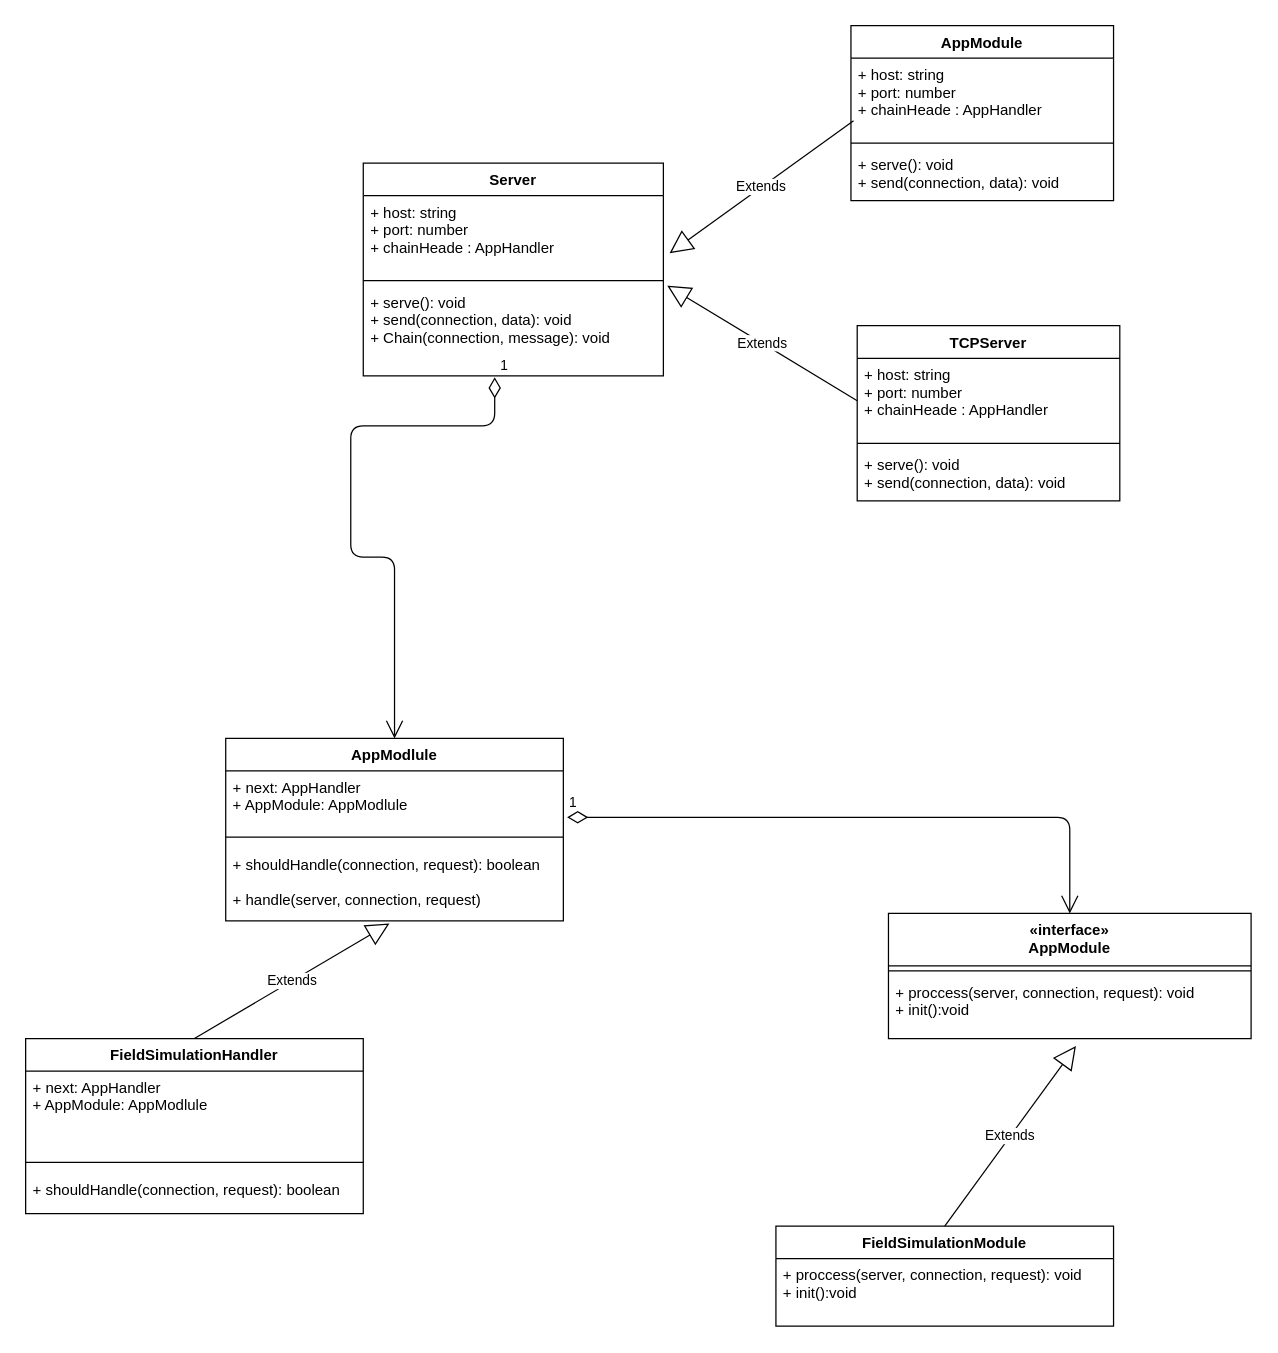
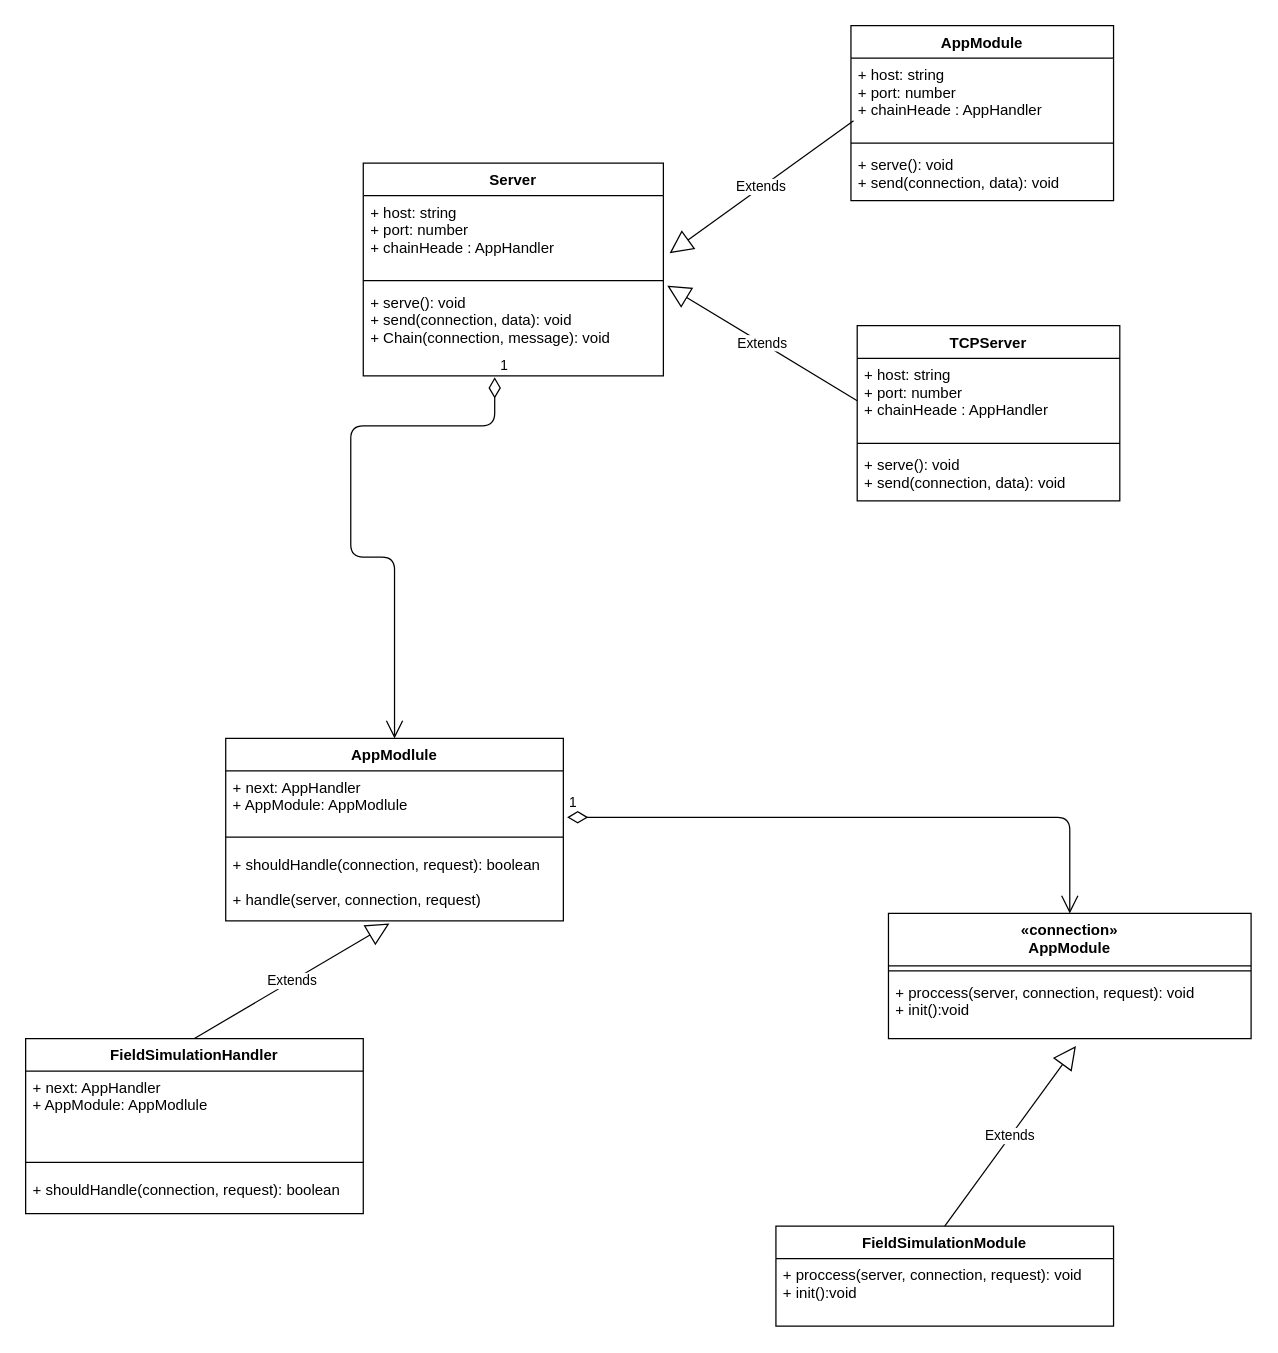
  <mxCell id="0" />
  <mxCell id="1" parent="0" />
  <mxCell id="2" value="AppModlule" style="swimlane;fontStyle=1;align=center;verticalAlign=top;childLayout=stackLayout;horizontal=1;startSize=26;horizontalStack=0;resizeParent=1;resizeParentMax=0;resizeLast=0;collapsible=1;marginBottom=0;" vertex="1" parent="1"><mxGeometry x="180" y="590" width="270" height="146" as="geometry" /></mxCell>
  <mxCell id="3" value="+ next: AppHandler&#10;+ AppModule: AppModlule" style="text;strokeColor=none;fillColor=none;align=left;verticalAlign=top;spacingLeft=4;spacingRight=4;overflow=hidden;rotatable=0;points=[[0,0.5],[1,0.5]];portConstraint=eastwest;" vertex="1" parent="2"><mxGeometry y="26" width="270" height="44" as="geometry" /></mxCell>
  <mxCell id="4" value="" style="line;strokeWidth=1;fillColor=none;align=left;verticalAlign=middle;spacingTop=-1;spacingLeft=3;spacingRight=3;rotatable=0;labelPosition=right;points=[];portConstraint=eastwest;" vertex="1" parent="2"><mxGeometry y="70" width="270" height="18" as="geometry" /></mxCell>
  <mxCell id="5" value="+ shouldHandle(connection, request): boolean&#10;&#10;+ handle(server, connection, request)" style="text;strokeColor=none;fillColor=none;align=left;verticalAlign=top;spacingLeft=4;spacingRight=4;overflow=hidden;rotatable=0;points=[[0,0.5],[1,0.5]];portConstraint=eastwest;" vertex="1" parent="2"><mxGeometry y="88" width="270" height="58" as="geometry" /></mxCell>
  <mxCell id="6" value="Server" style="swimlane;fontStyle=1;align=center;verticalAlign=top;childLayout=stackLayout;horizontal=1;startSize=26;horizontalStack=0;resizeParent=1;resizeParentMax=0;resizeLast=0;collapsible=1;marginBottom=0;" vertex="1" parent="1"><mxGeometry x="290" y="130" width="240" height="170" as="geometry" /></mxCell>
  <mxCell id="7" value="+ host: string&#10;+ port: number&#10;+ chainHeade : AppHandler" style="text;strokeColor=none;fillColor=none;align=left;verticalAlign=top;spacingLeft=4;spacingRight=4;overflow=hidden;rotatable=0;points=[[0,0.5],[1,0.5]];portConstraint=eastwest;" vertex="1" parent="6"><mxGeometry y="26" width="240" height="64" as="geometry" /></mxCell>
  <mxCell id="8" value="" style="line;strokeWidth=1;fillColor=none;align=left;verticalAlign=middle;spacingTop=-1;spacingLeft=3;spacingRight=3;rotatable=0;labelPosition=right;points=[];portConstraint=eastwest;" vertex="1" parent="6"><mxGeometry y="90" width="240" height="8" as="geometry" /></mxCell>
  <mxCell id="9" value="+ serve(): void&#10;+ send(connection, data): void&#10;+ Chain(connection, message): void" style="text;strokeColor=none;fillColor=none;align=left;verticalAlign=top;spacingLeft=4;spacingRight=4;overflow=hidden;rotatable=0;points=[[0,0.5],[1,0.5]];portConstraint=eastwest;" vertex="1" parent="6"><mxGeometry y="98" width="240" height="72" as="geometry" /></mxCell>
  <mxCell id="10" value="1" style="endArrow=open;html=1;endSize=12;startArrow=diamondThin;startSize=14;startFill=0;edgeStyle=orthogonalEdgeStyle;align=left;verticalAlign=bottom;entryX=0.5;entryY=0;entryDx=0;entryDy=0;exitX=0.438;exitY=1.017;exitDx=0;exitDy=0;exitPerimeter=0;" edge="1" parent="1" source="9" target="2"><mxGeometry x="-1" y="3" relative="1" as="geometry"><mxPoint x="470" y="420" as="sourcePoint" /><mxPoint x="640" y="450" as="targetPoint" /><Array as="points"><mxPoint x="395" y="340" /><mxPoint x="280" y="340" /><mxPoint x="280" y="445" /><mxPoint x="315" y="445" /></Array></mxGeometry></mxCell>
- <mxCell id="11" value="«interface»&#10;AppModule" style="swimlane;fontStyle=1;align=center;verticalAlign=top;childLayout=stackLayout;horizontal=1;startSize=42;horizontalStack=0;resizeParent=1;resizeParentMax=0;resizeLast=0;collapsible=1;marginBottom=0;" vertex="1" parent="1"><mxGeometry x="710" y="730" width="290" height="100" as="geometry" /></mxCell>
+ <mxCell id="11" value="«connection»&#10;AppModule" style="swimlane;fontStyle=1;align=center;verticalAlign=top;childLayout=stackLayout;horizontal=1;startSize=42;horizontalStack=0;resizeParent=1;resizeParentMax=0;resizeLast=0;collapsible=1;marginBottom=0;" vertex="1" parent="1"><mxGeometry x="710" y="730" width="290" height="100" as="geometry" /></mxCell>
  <mxCell id="12" value="" style="line;strokeWidth=1;fillColor=none;align=left;verticalAlign=middle;spacingTop=-1;spacingLeft=3;spacingRight=3;rotatable=0;labelPosition=right;points=[];portConstraint=eastwest;" vertex="1" parent="11"><mxGeometry y="42" width="290" height="8" as="geometry" /></mxCell>
  <mxCell id="13" value="+ proccess(server, connection, request): void&#10;+ init():void" style="text;strokeColor=none;fillColor=none;align=left;verticalAlign=top;spacingLeft=4;spacingRight=4;overflow=hidden;rotatable=0;points=[[0,0.5],[1,0.5]];portConstraint=eastwest;" vertex="1" parent="11"><mxGeometry y="50" width="290" height="50" as="geometry" /></mxCell>
  <mxCell id="14" value="1" style="endArrow=open;html=1;endSize=12;startArrow=diamondThin;startSize=14;startFill=0;edgeStyle=orthogonalEdgeStyle;align=left;verticalAlign=bottom;exitX=1.011;exitY=0.844;exitDx=0;exitDy=0;exitPerimeter=0;entryX=0.5;entryY=0;entryDx=0;entryDy=0;" edge="1" parent="1" source="3" target="11"><mxGeometry x="-1" y="3" relative="1" as="geometry"><mxPoint x="710" y="650" as="sourcePoint" /><mxPoint x="870" y="650" as="targetPoint" /></mxGeometry></mxCell>
  <mxCell id="15" value="AppModule" style="swimlane;fontStyle=1;align=center;verticalAlign=top;childLayout=stackLayout;horizontal=1;startSize=26;horizontalStack=0;resizeParent=1;resizeParentMax=0;resizeLast=0;collapsible=1;marginBottom=0;" vertex="1" parent="1"><mxGeometry x="680" y="20" width="210" height="140" as="geometry" /></mxCell>
  <mxCell id="16" value="+ host: string&#10;+ port: number&#10;+ chainHeade : AppHandler" style="text;strokeColor=none;fillColor=none;align=left;verticalAlign=top;spacingLeft=4;spacingRight=4;overflow=hidden;rotatable=0;points=[[0,0.5],[1,0.5]];portConstraint=eastwest;" vertex="1" parent="15"><mxGeometry y="26" width="210" height="64" as="geometry" /></mxCell>
  <mxCell id="17" value="" style="line;strokeWidth=1;fillColor=none;align=left;verticalAlign=middle;spacingTop=-1;spacingLeft=3;spacingRight=3;rotatable=0;labelPosition=right;points=[];portConstraint=eastwest;" vertex="1" parent="15"><mxGeometry y="90" width="210" height="8" as="geometry" /></mxCell>
  <mxCell id="18" value="+ serve(): void&#10;+ send(connection, data): void&#10;" style="text;strokeColor=none;fillColor=none;align=left;verticalAlign=top;spacingLeft=4;spacingRight=4;overflow=hidden;rotatable=0;points=[[0,0.5],[1,0.5]];portConstraint=eastwest;" vertex="1" parent="15"><mxGeometry y="98" width="210" height="42" as="geometry" /></mxCell>
  <mxCell id="19" value="Extends" style="endArrow=block;endSize=16;endFill=0;html=1;exitX=0.01;exitY=0.781;exitDx=0;exitDy=0;exitPerimeter=0;" edge="1" parent="1" source="16"><mxGeometry width="160" relative="1" as="geometry"><mxPoint x="620" y="360" as="sourcePoint" /><mxPoint x="535" y="202" as="targetPoint" /></mxGeometry></mxCell>
  <mxCell id="20" value="TCPServer" style="swimlane;fontStyle=1;align=center;verticalAlign=top;childLayout=stackLayout;horizontal=1;startSize=26;horizontalStack=0;resizeParent=1;resizeParentMax=0;resizeLast=0;collapsible=1;marginBottom=0;" vertex="1" parent="1"><mxGeometry x="685" y="260" width="210" height="140" as="geometry" /></mxCell>
  <mxCell id="21" value="+ host: string&#10;+ port: number&#10;+ chainHeade : AppHandler" style="text;strokeColor=none;fillColor=none;align=left;verticalAlign=top;spacingLeft=4;spacingRight=4;overflow=hidden;rotatable=0;points=[[0,0.5],[1,0.5]];portConstraint=eastwest;" vertex="1" parent="20"><mxGeometry y="26" width="210" height="64" as="geometry" /></mxCell>
  <mxCell id="22" value="" style="line;strokeWidth=1;fillColor=none;align=left;verticalAlign=middle;spacingTop=-1;spacingLeft=3;spacingRight=3;rotatable=0;labelPosition=right;points=[];portConstraint=eastwest;" vertex="1" parent="20"><mxGeometry y="90" width="210" height="8" as="geometry" /></mxCell>
  <mxCell id="23" value="+ serve(): void&#10;+ send(connection, data): void" style="text;strokeColor=none;fillColor=none;align=left;verticalAlign=top;spacingLeft=4;spacingRight=4;overflow=hidden;rotatable=0;points=[[0,0.5],[1,0.5]];portConstraint=eastwest;" vertex="1" parent="20"><mxGeometry y="98" width="210" height="42" as="geometry" /></mxCell>
  <mxCell id="24" value="Extends" style="endArrow=block;endSize=16;endFill=0;html=1;exitX=0.01;exitY=0.781;exitDx=0;exitDy=0;exitPerimeter=0;entryX=1.013;entryY=1.125;entryDx=0;entryDy=0;entryPerimeter=0;" edge="1" parent="1" target="7"><mxGeometry width="160" relative="1" as="geometry"><mxPoint x="685" y="320.004" as="sourcePoint" /><mxPoint x="537.46" y="426.036" as="targetPoint" /></mxGeometry></mxCell>
  <mxCell id="25" value="FieldSimulationHandler" style="swimlane;fontStyle=1;align=center;verticalAlign=top;childLayout=stackLayout;horizontal=1;startSize=26;horizontalStack=0;resizeParent=1;resizeParentMax=0;resizeLast=0;collapsible=1;marginBottom=0;" vertex="1" parent="1"><mxGeometry x="20" y="830" width="270" height="140" as="geometry" /></mxCell>
  <mxCell id="26" value="+ next: AppHandler&#10;+ AppModule: AppModlule" style="text;strokeColor=none;fillColor=none;align=left;verticalAlign=top;spacingLeft=4;spacingRight=4;overflow=hidden;rotatable=0;points=[[0,0.5],[1,0.5]];portConstraint=eastwest;" vertex="1" parent="25"><mxGeometry y="26" width="270" height="64" as="geometry" /></mxCell>
  <mxCell id="27" value="" style="line;strokeWidth=1;fillColor=none;align=left;verticalAlign=middle;spacingTop=-1;spacingLeft=3;spacingRight=3;rotatable=0;labelPosition=right;points=[];portConstraint=eastwest;" vertex="1" parent="25"><mxGeometry y="90" width="270" height="18" as="geometry" /></mxCell>
  <mxCell id="28" value="+ shouldHandle(connection, request): boolean&#10;" style="text;strokeColor=none;fillColor=none;align=left;verticalAlign=top;spacingLeft=4;spacingRight=4;overflow=hidden;rotatable=0;points=[[0,0.5],[1,0.5]];portConstraint=eastwest;" vertex="1" parent="25"><mxGeometry y="108" width="270" height="32" as="geometry" /></mxCell>
  <mxCell id="29" value="Extends" style="endArrow=block;endSize=16;endFill=0;html=1;exitX=0.5;exitY=0;exitDx=0;exitDy=0;entryX=0.485;entryY=1.034;entryDx=0;entryDy=0;entryPerimeter=0;" edge="1" parent="1" source="25" target="5"><mxGeometry width="160" relative="1" as="geometry"><mxPoint x="57.1" y="619.994" as="sourcePoint" /><mxPoint x="-90" y="726.01" as="targetPoint" /></mxGeometry></mxCell>
  <mxCell id="30" value="FieldSimulationModule" style="swimlane;fontStyle=1;align=center;verticalAlign=top;childLayout=stackLayout;horizontal=1;startSize=26;horizontalStack=0;resizeParent=1;resizeParentMax=0;resizeLast=0;collapsible=1;marginBottom=0;" vertex="1" parent="1"><mxGeometry x="620" y="980" width="270" height="80" as="geometry" /></mxCell>
  <mxCell id="31" value="+ proccess(server, connection, request): void&#10;+ init():void" style="text;strokeColor=none;fillColor=none;align=left;verticalAlign=top;spacingLeft=4;spacingRight=4;overflow=hidden;rotatable=0;points=[[0,0.5],[1,0.5]];portConstraint=eastwest;" vertex="1" parent="30"><mxGeometry y="26" width="270" height="54" as="geometry" /></mxCell>
  <mxCell id="32" value="Extends" style="endArrow=block;endSize=16;endFill=0;html=1;entryX=0.517;entryY=1.12;entryDx=0;entryDy=0;entryPerimeter=0;exitX=0.5;exitY=0;exitDx=0;exitDy=0;" edge="1" parent="1" source="30" target="13"><mxGeometry width="160" relative="1" as="geometry"><mxPoint x="740" y="960" as="sourcePoint" /><mxPoint x="890" y="867.972" as="targetPoint" /></mxGeometry></mxCell>
